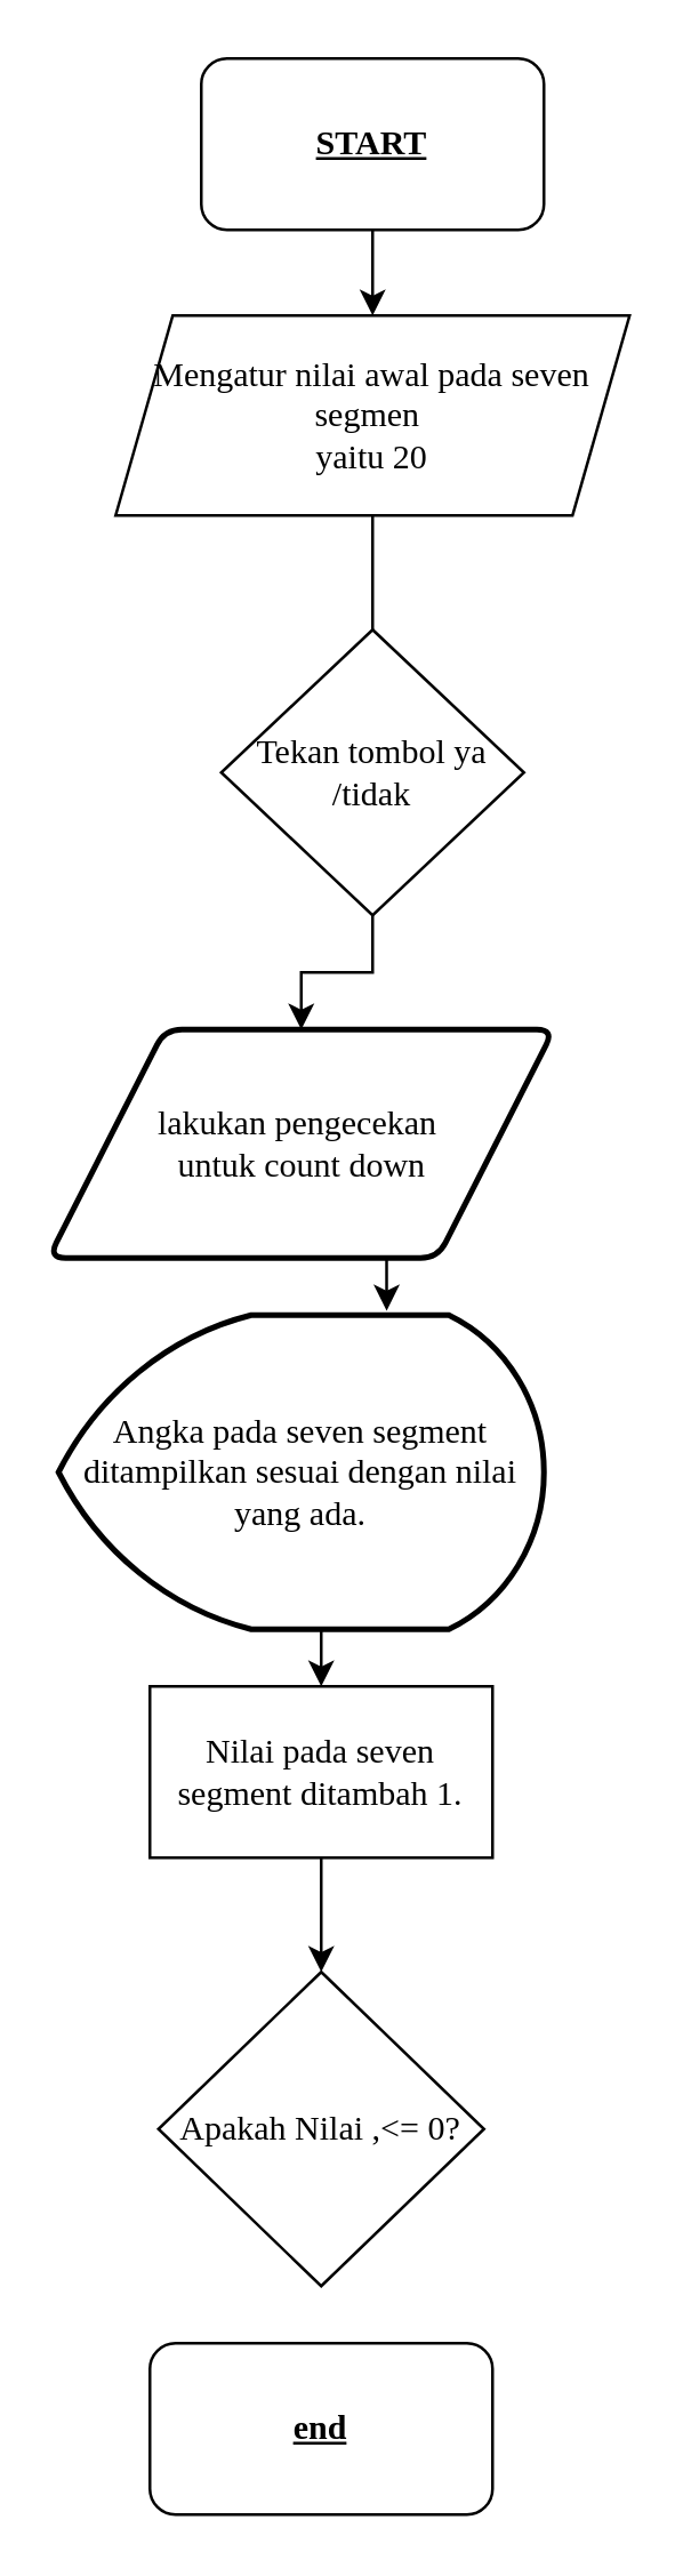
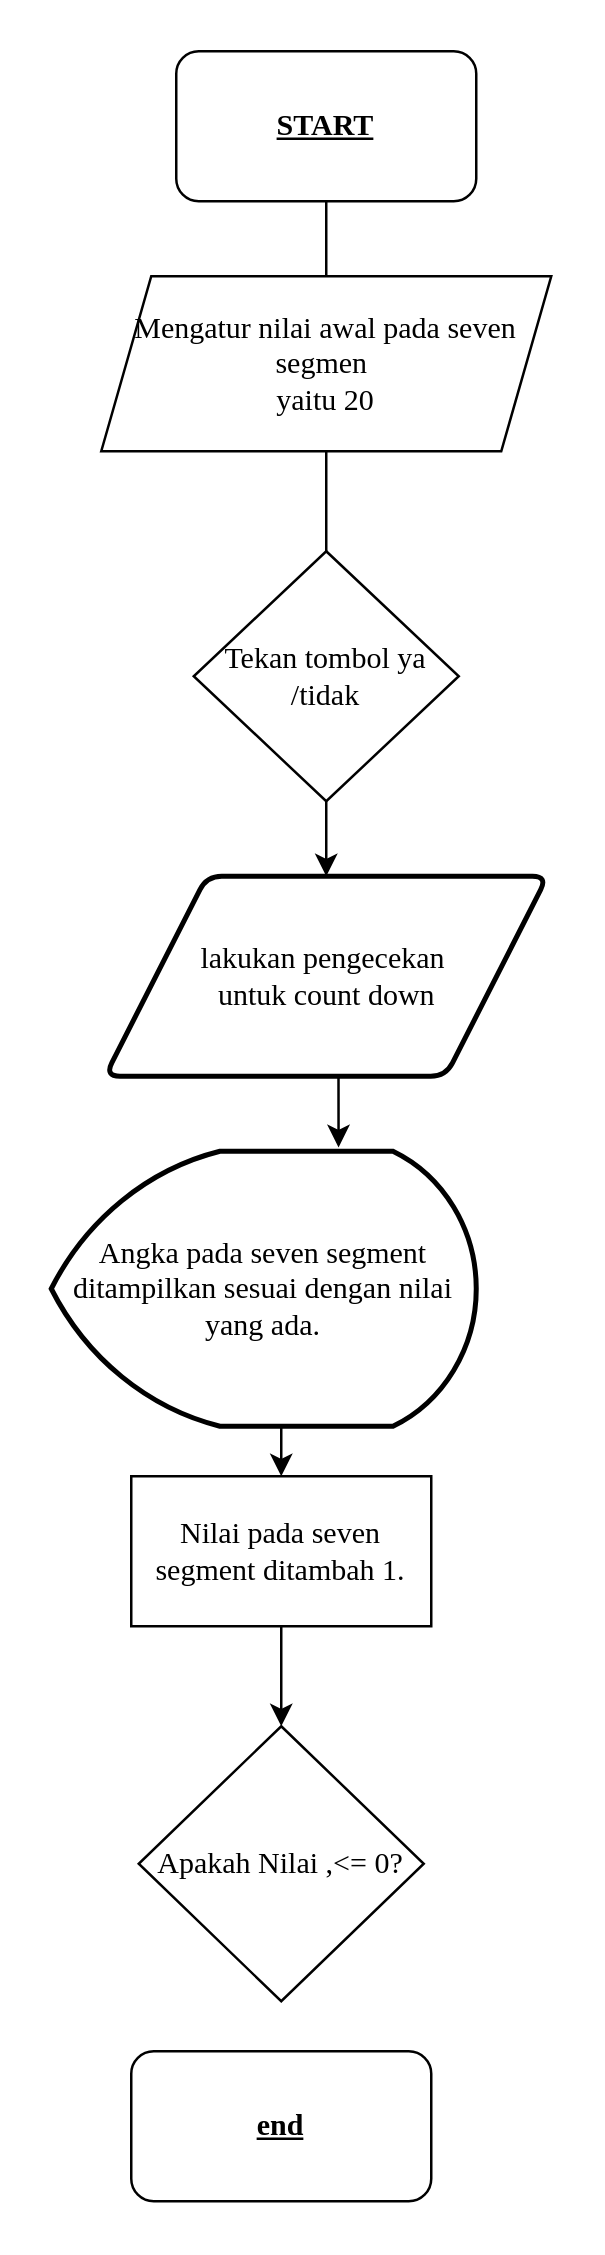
  <mxCell id="0" />
  <mxCell id="1" parent="0" />
- <mxCell id="2" style="edgeStyle=orthogonalEdgeStyle;rounded=0;orthogonalLoop=1;jettySize=auto;html=1;exitX=0.5;exitY=1;exitDx=0;exitDy=0;entryX=0.5;entryY=0;entryDx=0;entryDy=0;" edge="1" parent="1" source="3" target="11"><mxGeometry relative="1" as="geometry" /></mxCell>
+ <mxCell id="2" style="edgeStyle=orthogonalEdgeStyle;rounded=0;orthogonalLoop=1;jettySize=auto;html=1;exitX=0.5;exitY=1;exitDx=0;exitDy=0;entryX=0.5;entryY=0;entryDx=0;entryDy=0;endArrow=none;" edge="1" parent="1" source="3" target="11"><mxGeometry relative="1" as="geometry" /></mxCell>
  <mxCell id="3" value="&lt;b&gt;&lt;font face=&quot;Times New Roman&quot;&gt;START&lt;/font&gt;&lt;/b&gt;" style="rounded=1;whiteSpace=wrap;html=1;fontStyle=4;fontFamily=Verdana;" vertex="1" parent="1"><mxGeometry x="70" y="20" width="120" height="60" as="geometry" /></mxCell>
  <mxCell id="4" value="&lt;font face=&quot;Times New Roman&quot;&gt;Apakah Nilai ,&amp;lt;= 0?&lt;/font&gt;" style="rhombus;whiteSpace=wrap;html=1;" vertex="1" parent="1"><mxGeometry x="55" y="690" width="114" height="110" as="geometry" /></mxCell>
  <mxCell id="5" style="edgeStyle=orthogonalEdgeStyle;rounded=0;orthogonalLoop=1;jettySize=auto;html=1;exitX=0.5;exitY=1;exitDx=0;exitDy=0;entryX=0.5;entryY=0;entryDx=0;entryDy=0;" edge="1" parent="1" source="6" target="4"><mxGeometry relative="1" as="geometry" /></mxCell>
  <mxCell id="6" value="&lt;font face=&quot;Times New Roman&quot;&gt;Nilai pada seven segment ditambah 1.&lt;/font&gt;" style="rounded=0;whiteSpace=wrap;html=1;" vertex="1" parent="1"><mxGeometry x="52" y="590" width="120" height="60" as="geometry" /></mxCell>
  <mxCell id="7" value="&lt;b&gt;&lt;font face=&quot;Times New Roman&quot;&gt;end&lt;/font&gt;&lt;/b&gt;" style="rounded=1;whiteSpace=wrap;html=1;fontStyle=4;fontFamily=Verdana;" vertex="1" parent="1"><mxGeometry x="52" y="820" width="120" height="60" as="geometry" /></mxCell>
  <mxCell id="8" style="edgeStyle=orthogonalEdgeStyle;rounded=0;orthogonalLoop=1;jettySize=auto;html=1;exitX=0.5;exitY=1;exitDx=0;exitDy=0;exitPerimeter=0;entryX=0.5;entryY=0;entryDx=0;entryDy=0;" edge="1" parent="1" source="9" target="6"><mxGeometry relative="1" as="geometry" /></mxCell>
  <mxCell id="9" value="&lt;font face=&quot;Times New Roman&quot;&gt;Angka pada seven segment ditampilkan sesuai dengan nilai yang ada.&lt;/font&gt;" style="strokeWidth=2;html=1;shape=mxgraph.flowchart.display;whiteSpace=wrap;" vertex="1" parent="1"><mxGeometry x="20" y="460" width="170" height="110" as="geometry" /></mxCell>
  <mxCell id="10" style="edgeStyle=orthogonalEdgeStyle;rounded=0;orthogonalLoop=1;jettySize=auto;html=1;exitX=0.5;exitY=1;exitDx=0;exitDy=0;entryX=0.5;entryY=0;entryDx=0;entryDy=0;endArrow=none;" edge="1" parent="1" source="11" target="13"><mxGeometry relative="1" as="geometry" /></mxCell>
  <mxCell id="11" value="&lt;font face=&quot;Times New Roman&quot;&gt;Mengatur nilai awal pada seven segmen&amp;nbsp;&lt;/font&gt;&lt;div&gt;&lt;font face=&quot;lWtG1cyGPfQMQ6QU7JfC&quot;&gt;yaitu 20&lt;/font&gt;&lt;/div&gt;" style="shape=parallelogram;perimeter=parallelogramPerimeter;whiteSpace=wrap;html=1;fixedSize=1;" vertex="1" parent="1"><mxGeometry x="40" y="110" width="180" height="70" as="geometry" /></mxCell>
  <mxCell id="12" style="edgeStyle=orthogonalEdgeStyle;rounded=0;orthogonalLoop=1;jettySize=auto;html=1;exitX=0.5;exitY=1;exitDx=0;exitDy=0;entryX=0.5;entryY=0;entryDx=0;entryDy=0;" edge="1" parent="1" source="13" target="14"><mxGeometry relative="1" as="geometry" /></mxCell>
  <mxCell id="13" value="&lt;font face=&quot;Times New Roman&quot;&gt;Tekan tombol ya&lt;/font&gt;&lt;div&gt;&lt;font face=&quot;uAmAoaMBCqUo8m1kP6wt&quot;&gt;/tidak&lt;/font&gt;&lt;/div&gt;" style="rhombus;whiteSpace=wrap;html=1;" vertex="1" parent="1"><mxGeometry x="77" y="220" width="106" height="100" as="geometry" /></mxCell>
- <mxCell id="14" value="&lt;font face=&quot;Times New Roman&quot;&gt;lakukan pengecekan&amp;nbsp;&lt;/font&gt;&lt;div&gt;&lt;font face=&quot;iABK-Hg3FsWkuqPw9VME&quot;&gt;untuk count down&lt;/font&gt;&lt;/div&gt;" style="shape=parallelogram;html=1;strokeWidth=2;perimeter=parallelogramPerimeter;whiteSpace=wrap;rounded=1;arcSize=12;size=0.23;" vertex="1" parent="1"><mxGeometry x="16.5" y="360" width="177" height="80" as="geometry" /></mxCell>
+ <mxCell id="14" value="&lt;font face=&quot;Times New Roman&quot;&gt;lakukan pengecekan&amp;nbsp;&lt;/font&gt;&lt;div&gt;&lt;font face=&quot;iABK-Hg3FsWkuqPw9VME&quot;&gt;untuk count down&lt;/font&gt;&lt;/div&gt;" style="shape=parallelogram;html=1;strokeWidth=2;perimeter=parallelogramPerimeter;whiteSpace=wrap;rounded=1;arcSize=12;size=0.23;" vertex="1" parent="1"><mxGeometry x="41.5" y="350" width="177" height="80" as="geometry" /></mxCell>
  <mxCell id="15" style="edgeStyle=orthogonalEdgeStyle;rounded=0;orthogonalLoop=1;jettySize=auto;html=1;exitX=0.5;exitY=1;exitDx=0;exitDy=0;entryX=0.676;entryY=-0.014;entryDx=0;entryDy=0;entryPerimeter=0;" edge="1" parent="1" source="14" target="9"><mxGeometry relative="1" as="geometry" /></mxCell>
